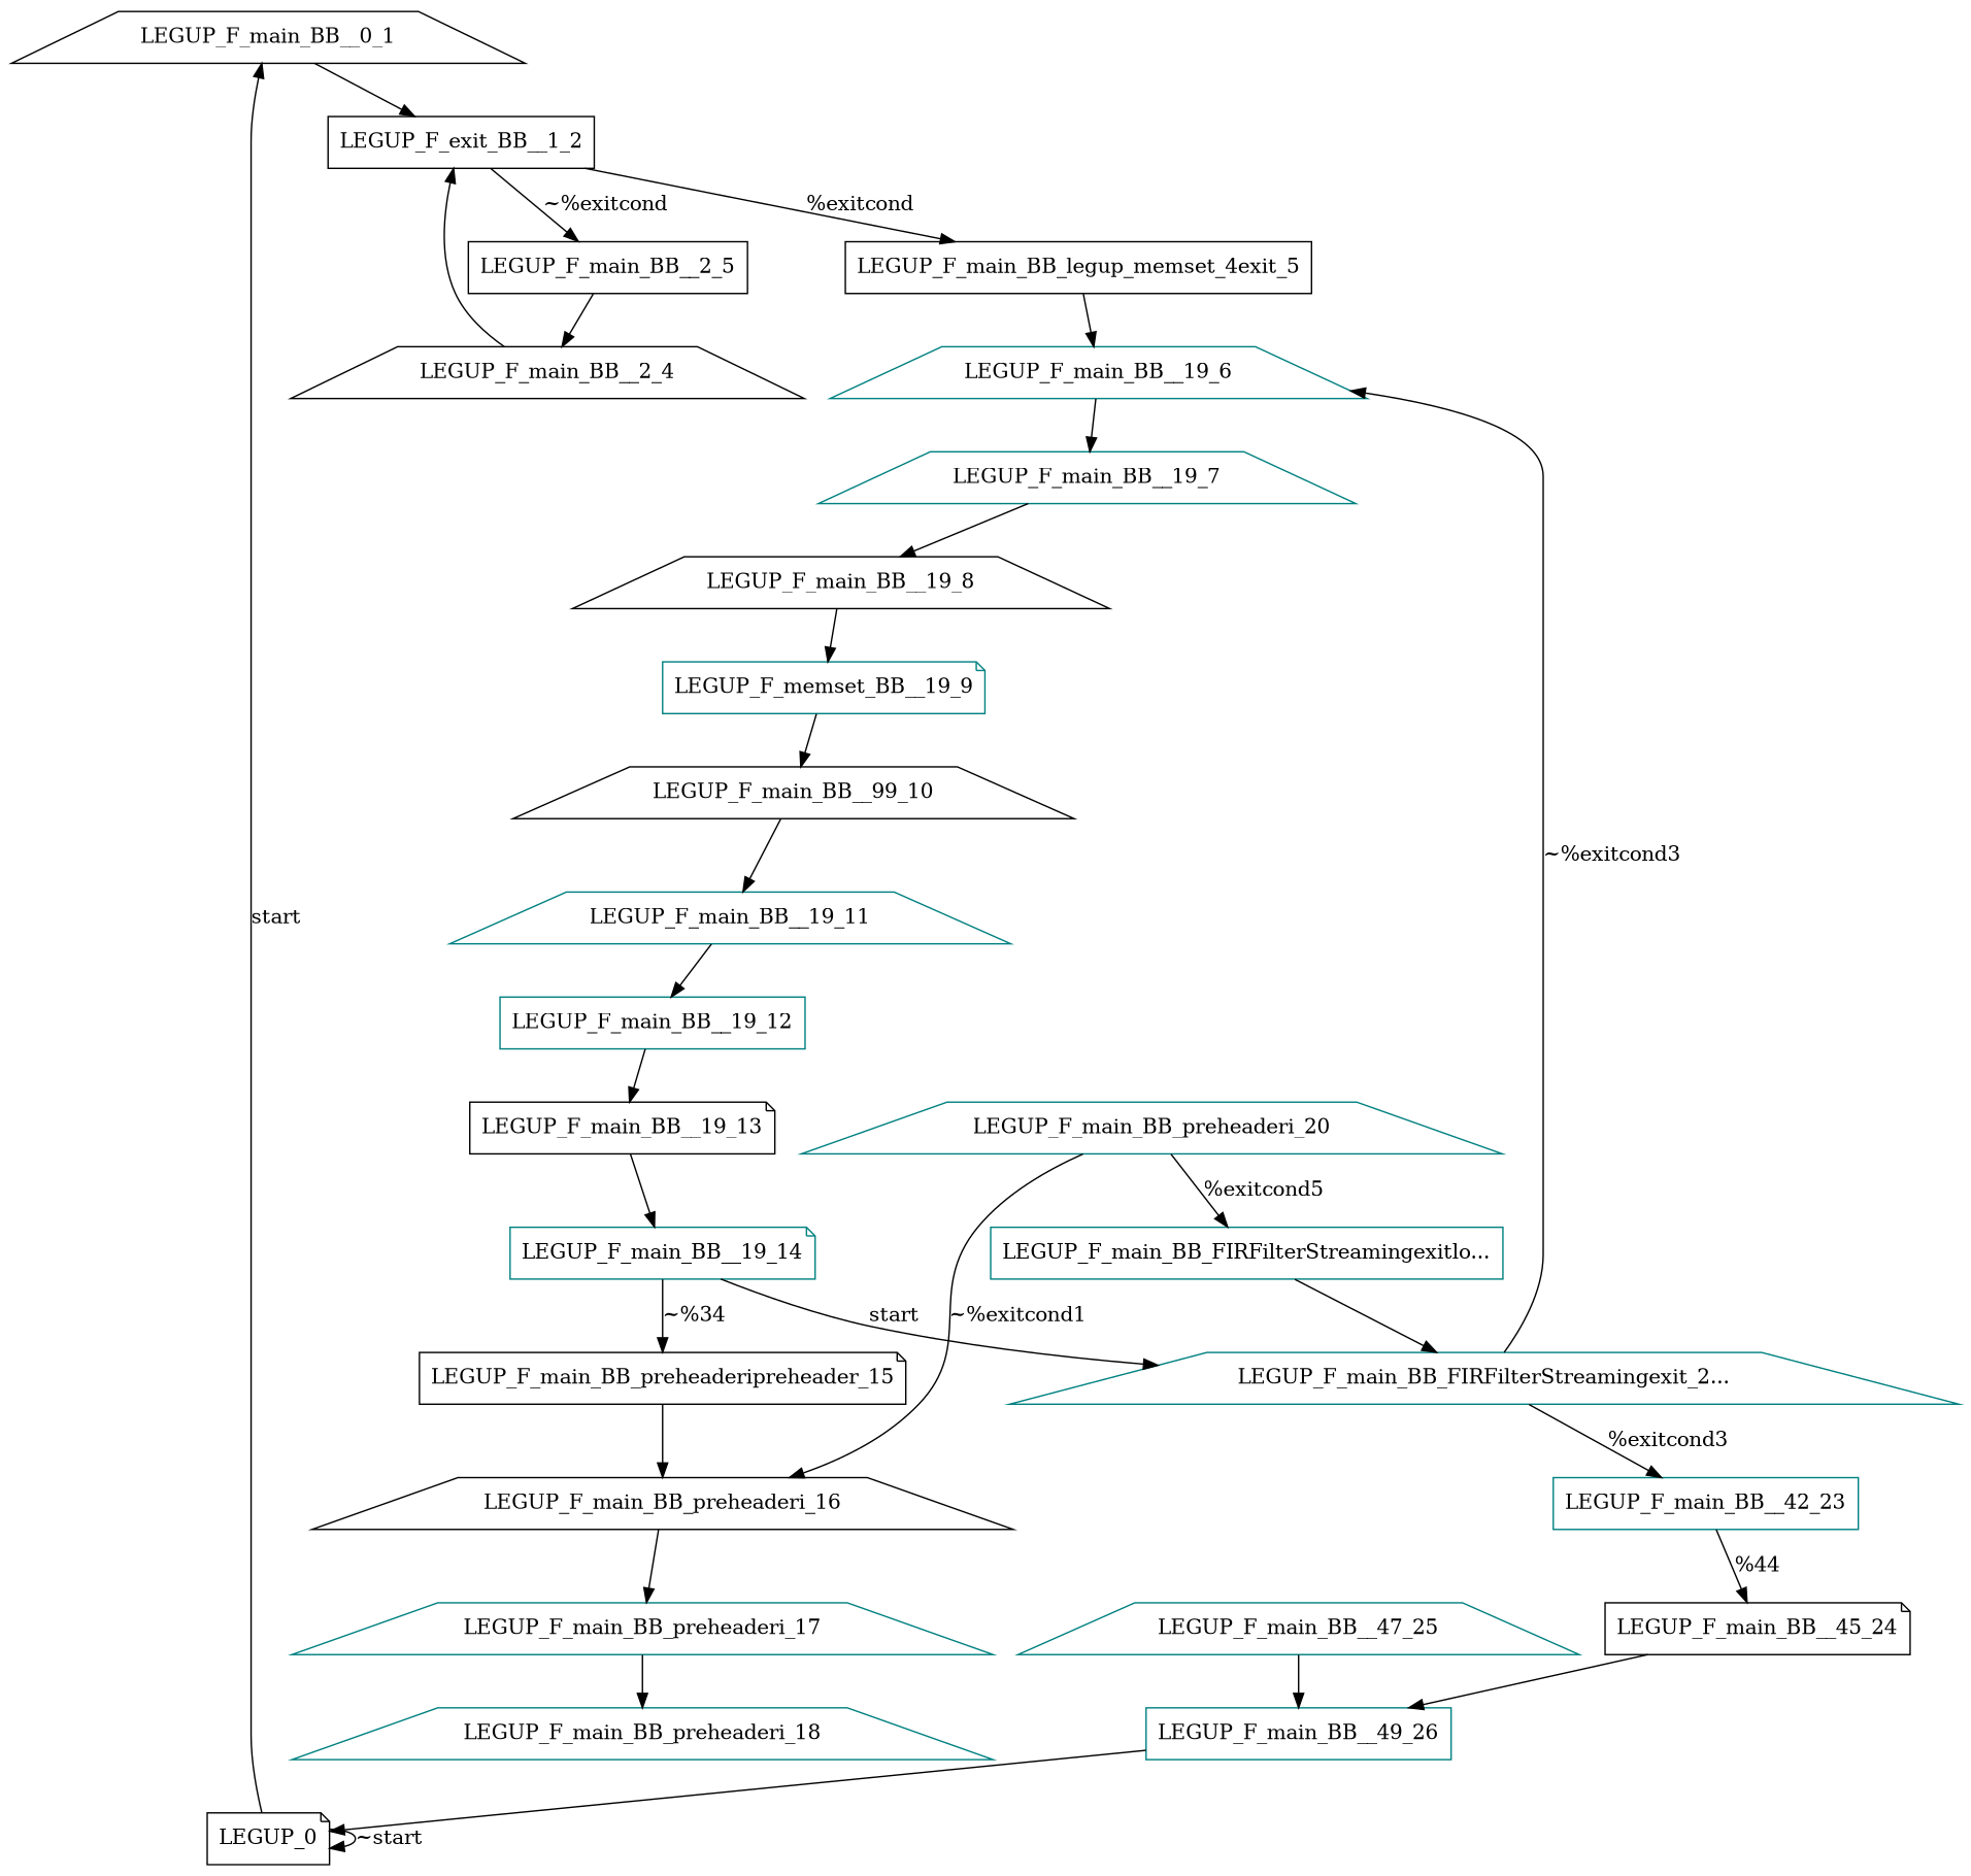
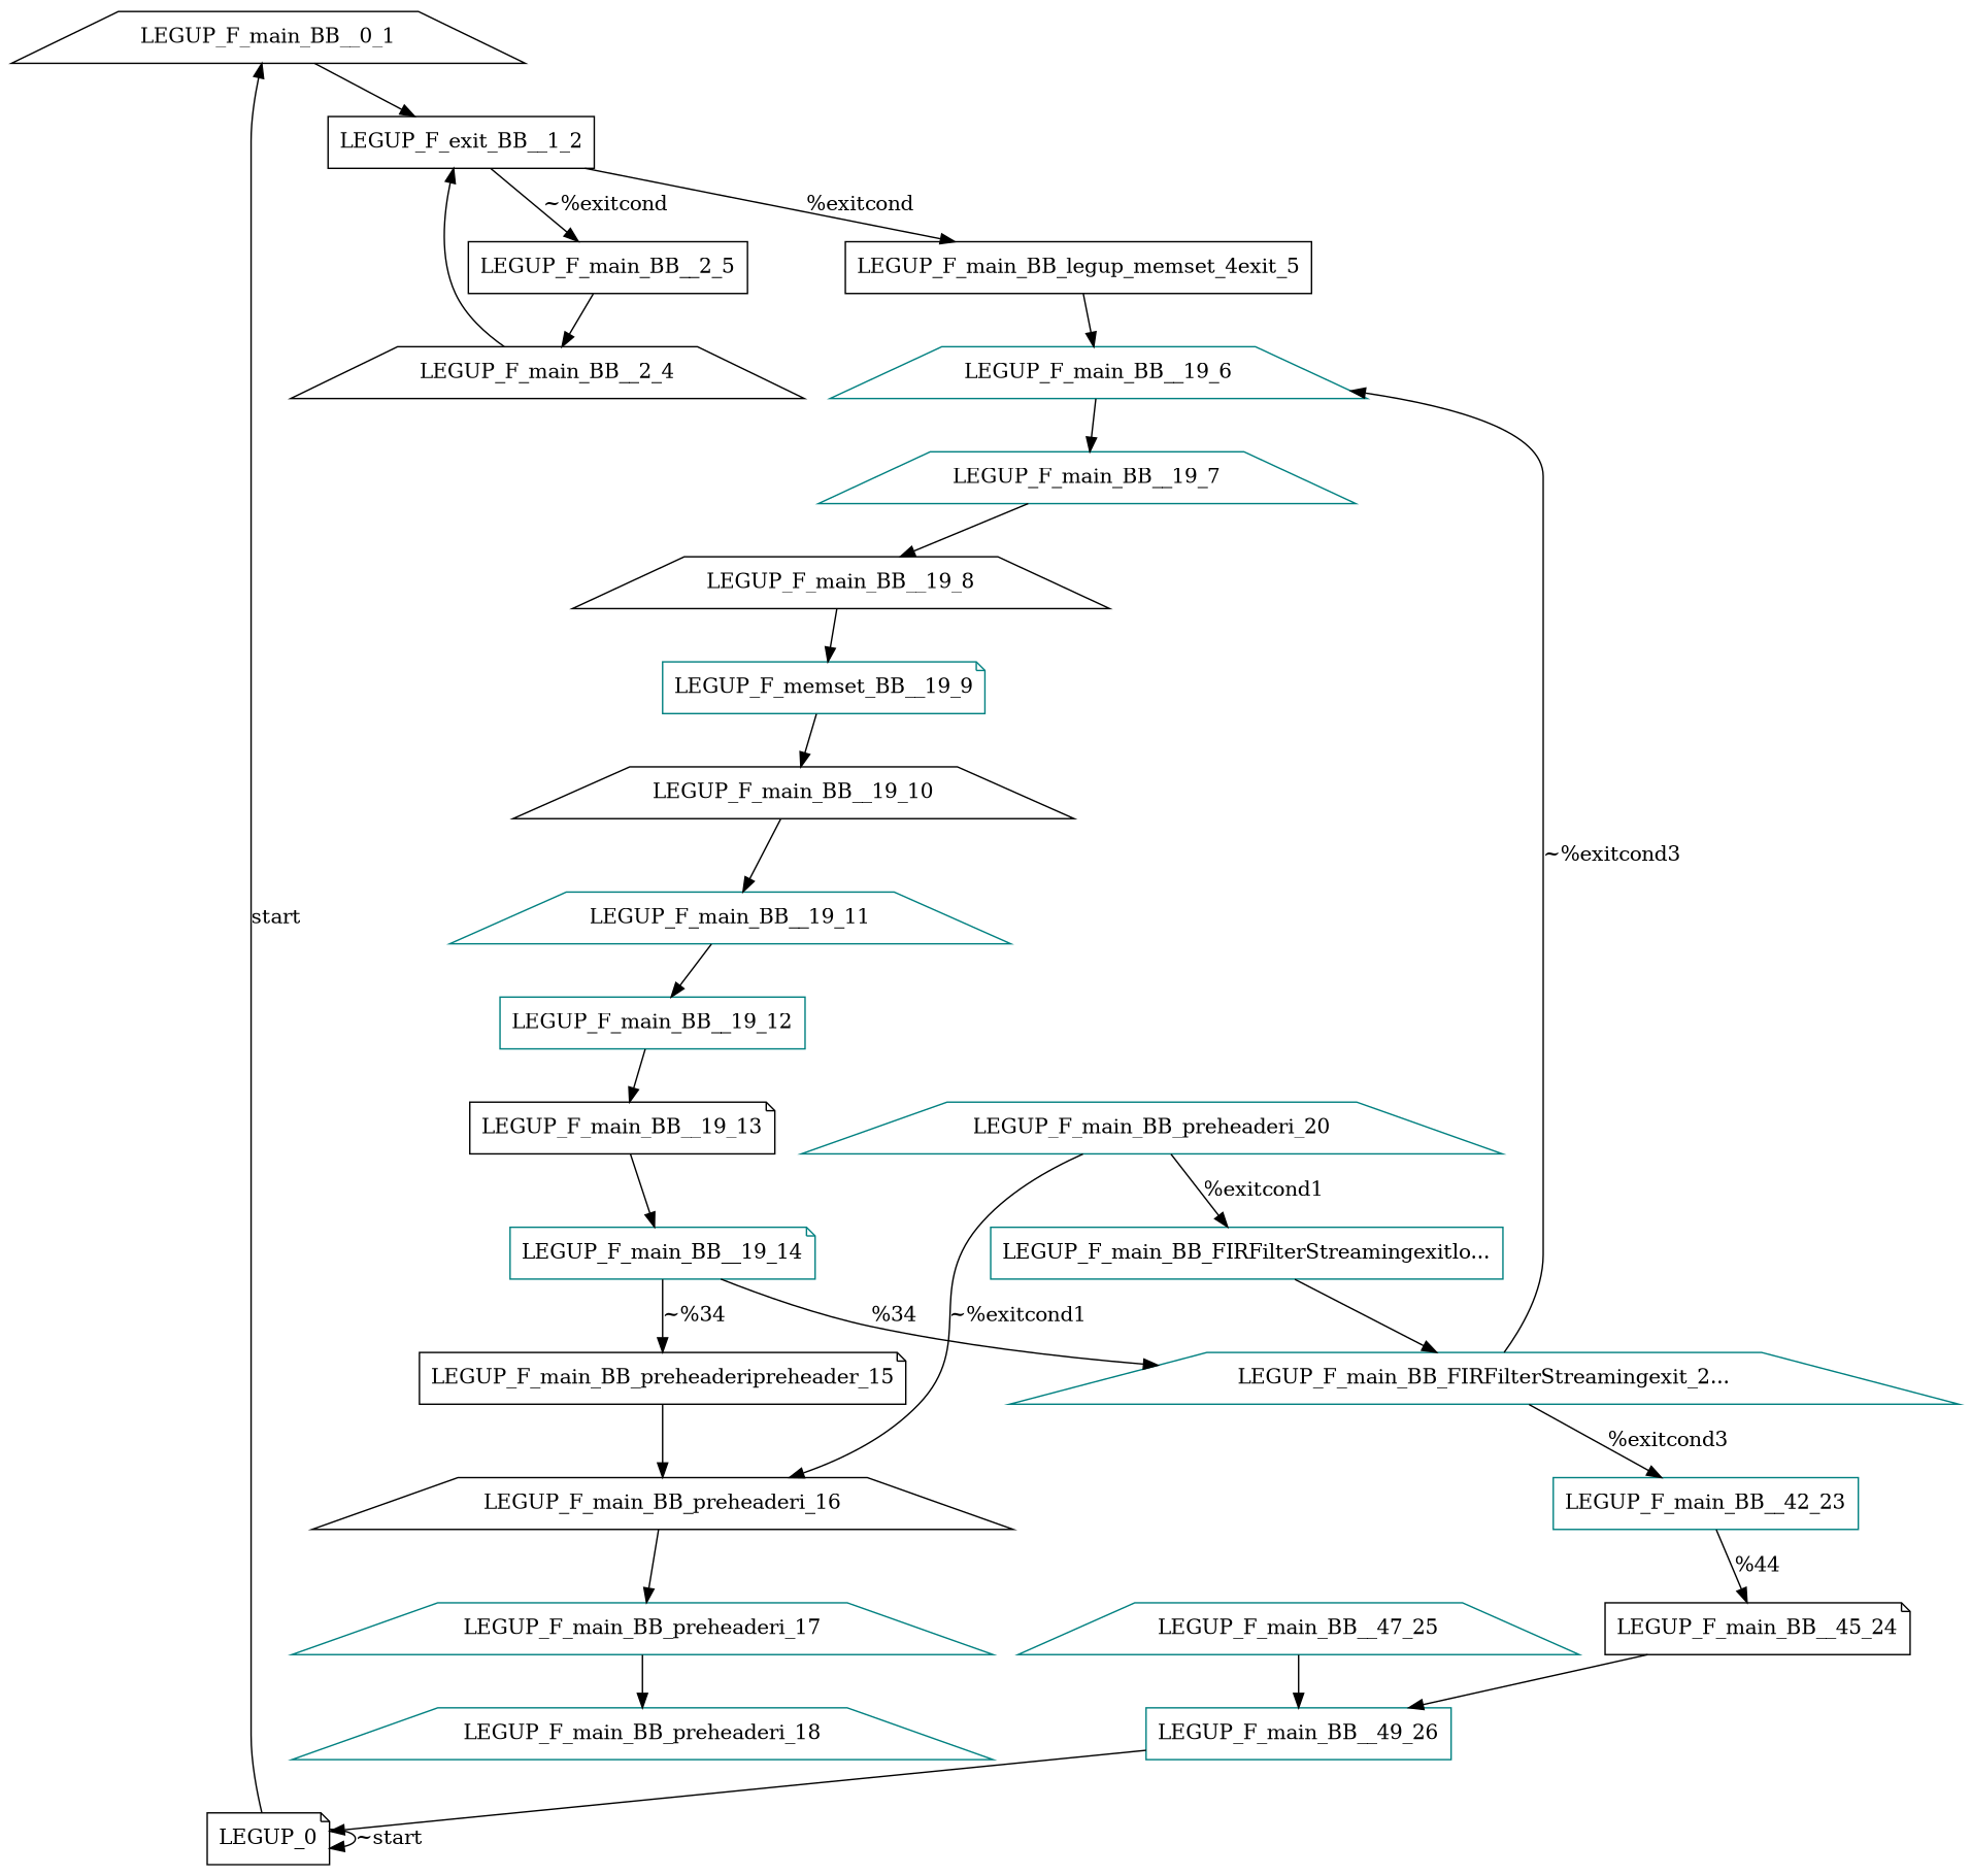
  digraph {
    node [color=teal shape=trapezium]
    n1 [color=black label=LEGUP_F_main_BB__0_1]
    n2 [color=black label=LEGUP_F_exit_BB__1_2 shape=box]
    n3 [color=black label=LEGUP_F_main_BB_legup_memset_4exit_5 shape=box]
    n4 [color=black label=LEGUP_F_main_BB__2_5 shape=box]
    n5 [color=black label=LEGUP_0 shape=note]
    n6 [label=LEGUP_F_main_BB__19_6]
    n7 [color=black label=LEGUP_F_main_BB__2_4]
    n8 [label=LEGUP_F_main_BB__19_7]
    n9 [color=black label=LEGUP_F_main_BB__19_8]
    n10 [label=LEGUP_F_memset_BB__19_9 shape=note]
-   n11 [color=black label=LEGUP_F_main_BB__99_10]
+   n11 [color=black label=LEGUP_F_main_BB__19_10]
    n12 [label=LEGUP_F_main_BB__19_11]
    n13 [label=LEGUP_F_main_BB__19_12 shape=box]
    n14 [color=black label=LEGUP_F_main_BB__19_13 shape=note]
    n15 [label=LEGUP_F_main_BB__19_14 shape=note]
    n16 [label="LEGUP_F_main_BB_FIRFilterStreamingexit_2..."]
    n17 [color=black label=LEGUP_F_main_BB_preheaderipreheader_15 shape=note]
    n18 [label=LEGUP_F_main_BB__42_23 shape=box]
    n19 [color=black label=LEGUP_F_main_BB_preheaderi_16]
    n20 [color=black label=LEGUP_F_main_BB__45_24 shape=note]
    n21 [label=LEGUP_F_main_BB_preheaderi_17]
    n22 [label=LEGUP_F_main_BB_preheaderi_18]
    n23 [label=LEGUP_F_main_BB_preheaderi_20]
    n24 [label="LEGUP_F_main_BB_FIRFilterStreamingexitlo..." shape=box]
    n25 [label=LEGUP_F_main_BB__49_26 shape=box]
    n26 [label=LEGUP_F_main_BB__47_25]
    n1 -> n2
    n2 -> n3 [label="%exitcond"]
    n2 -> n4 [label="~%exitcond"]
    n3 -> n6
    n4 -> n7
    n5 -> n1 [label=start]
    n5 -> n5 [label="~start"]
    n6 -> n8
    n7 -> n2
    n8 -> n9
    n9 -> n10
    n10 -> n11
    n11 -> n12
    n12 -> n13
    n13 -> n14
    n14 -> n15
-   n15 -> n16 [label=start]
+   n15 -> n16 [label="%34"]
    n15 -> n17 [label="~%34"]
    n16 -> n6 [label="~%exitcond3"]
    n16 -> n18 [label="%exitcond3"]
    n17 -> n19
    n18 -> n20 [label="%44"]
    n19 -> n21
    n20 -> n25
    n21 -> n22
    n23 -> n19 [label="~%exitcond1"]
-   n23 -> n24 [label="%exitcond5"]
+   n23 -> n24 [label="%exitcond1"]
    n24 -> n16
    n25 -> n5
    n26 -> n25
  }
